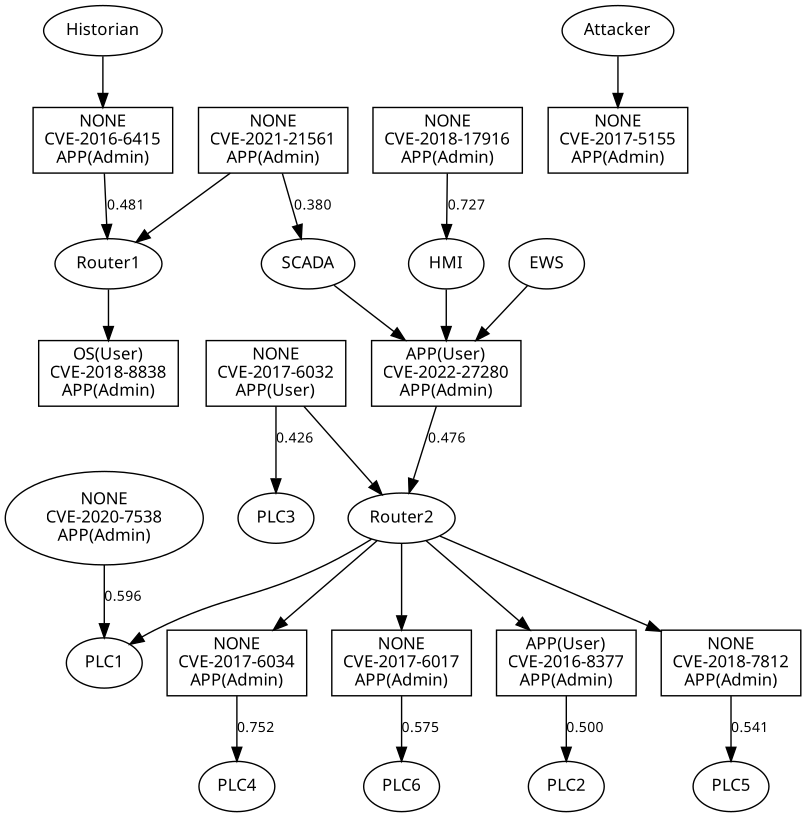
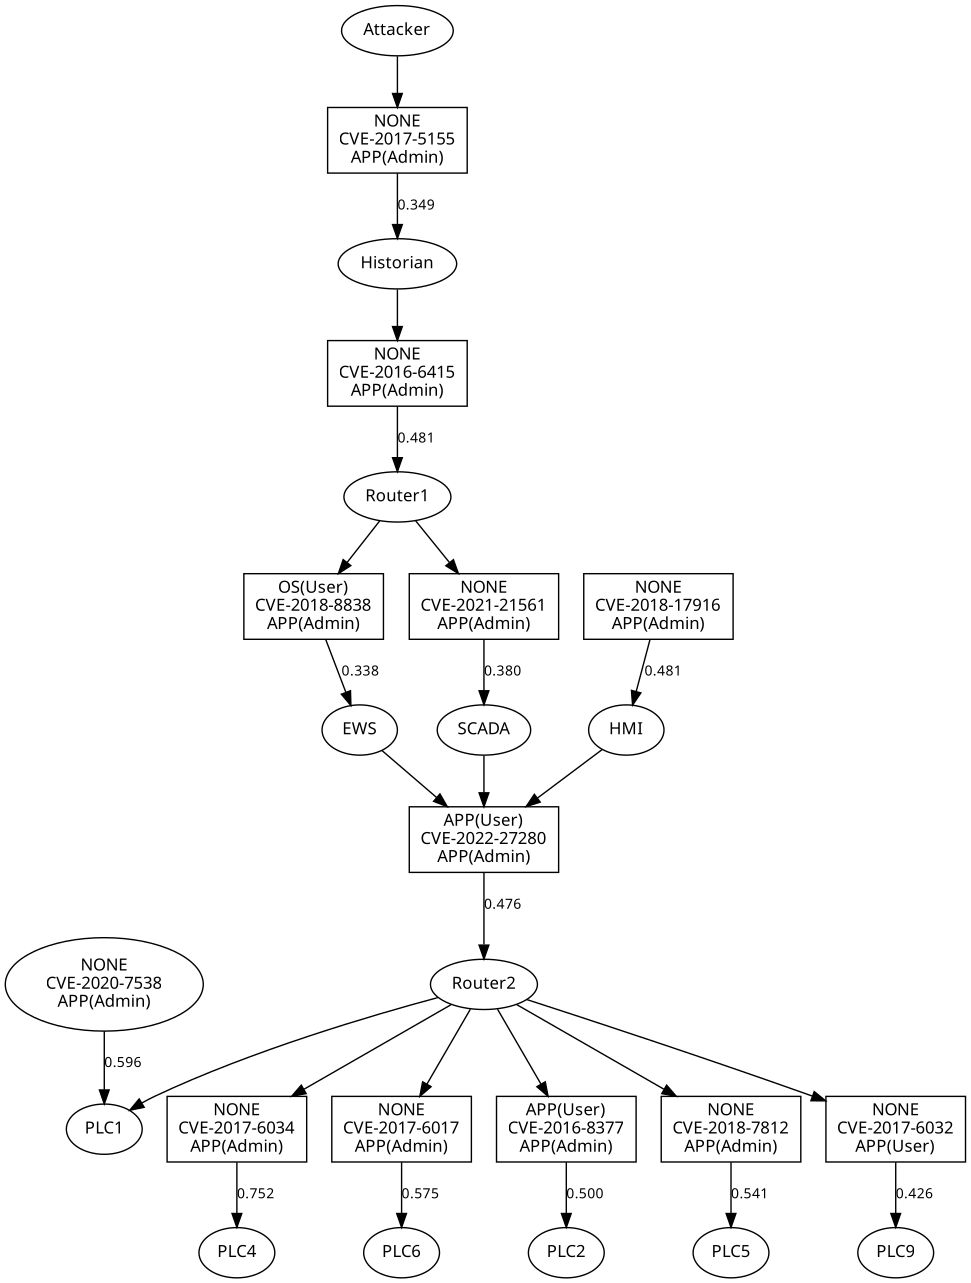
  digraph {
    rankdir=TB
    node [color=black fontcolor=black fontname=FangSong fontsize=12 shape=ellipse]
    edge [color=black dir=forward fontcolor=black fontname="Times New Roman" fontsize=10]
    n1 [label=PLC6]
    n2 [label="APP(User)\nCVE-2022-27280\nAPP(Admin)" shape=box]
    n3 [label=Router2]
    n4 [label="NONE\nCVE-2017-6034\nAPP(Admin)" shape=box]
    n5 [label="NONE\nCVE-2017-6017\nAPP(Admin)" shape=box]
    n6 [label="APP(User)\nCVE-2016-8377\nAPP(Admin)" shape=box]
    n7 [label="NONE\nCVE-2018-7812\nAPP(Admin)" shape=box]
    n8 [label=PLC1]
    n9 [label="NONE\nCVE-2017-6032\nAPP(User)" shape=box]
    n10 [label=PLC4]
    n11 [label="NONE\nCVE-2017-5155\nAPP(Admin)" shape=box]
    n12 [label=Historian]
    n13 [label="NONE\nCVE-2016-6415\nAPP(Admin)" shape=box]
    n14 [label="OS(User)\nCVE-2018-8838\nAPP(Admin)" shape=box]
    n15 [label=EWS]
    n16 [label=PLC2]
    n17 [label=Router1]
    n18 [label="NONE\nCVE-2021-21561\nAPP(Admin)" shape=box]
    n19 [label=SCADA]
    n20 [label="NONE\nCVE-2018-17916\nAPP(Admin)" shape=box]
    n21 [label=HMI]
    n22 [label=PLC5]
-   n23 [label=PLC3]
+   n23 [label=PLC9]
    n24 [label="NONE\nCVE-2020-7538\nAPP(Admin)"]
    n25 [label=Attacker]
    n2 -> n3 [label=0.476]
    n3 -> n4
    n3 -> n5
    n3 -> n6
    n3 -> n7
    n3 -> n8
-   n9 -> n3
+   n3 -> n9
    n4 -> n10 [label=0.752]
    n5 -> n1 [label=0.575]
    n6 -> n16 [label=0.500]
    n7 -> n22 [label=0.541]
    n9 -> n23 [label=0.426]
+   n11 -> n12 [label=0.349]
    n12 -> n13
    n13 -> n17 [label=0.481]
+   n14 -> n15 [label=0.338]
    n15 -> n2
    n17 -> n14
-   n18 -> n17
+   n17 -> n18
    n18 -> n19 [label=0.380]
    n19 -> n2
-   n20 -> n21 [label=0.727]
+   n20 -> n21 [label=0.481]
    n21 -> n2
    n24 -> n8 [label=0.596]
    n25 -> n11
  }
